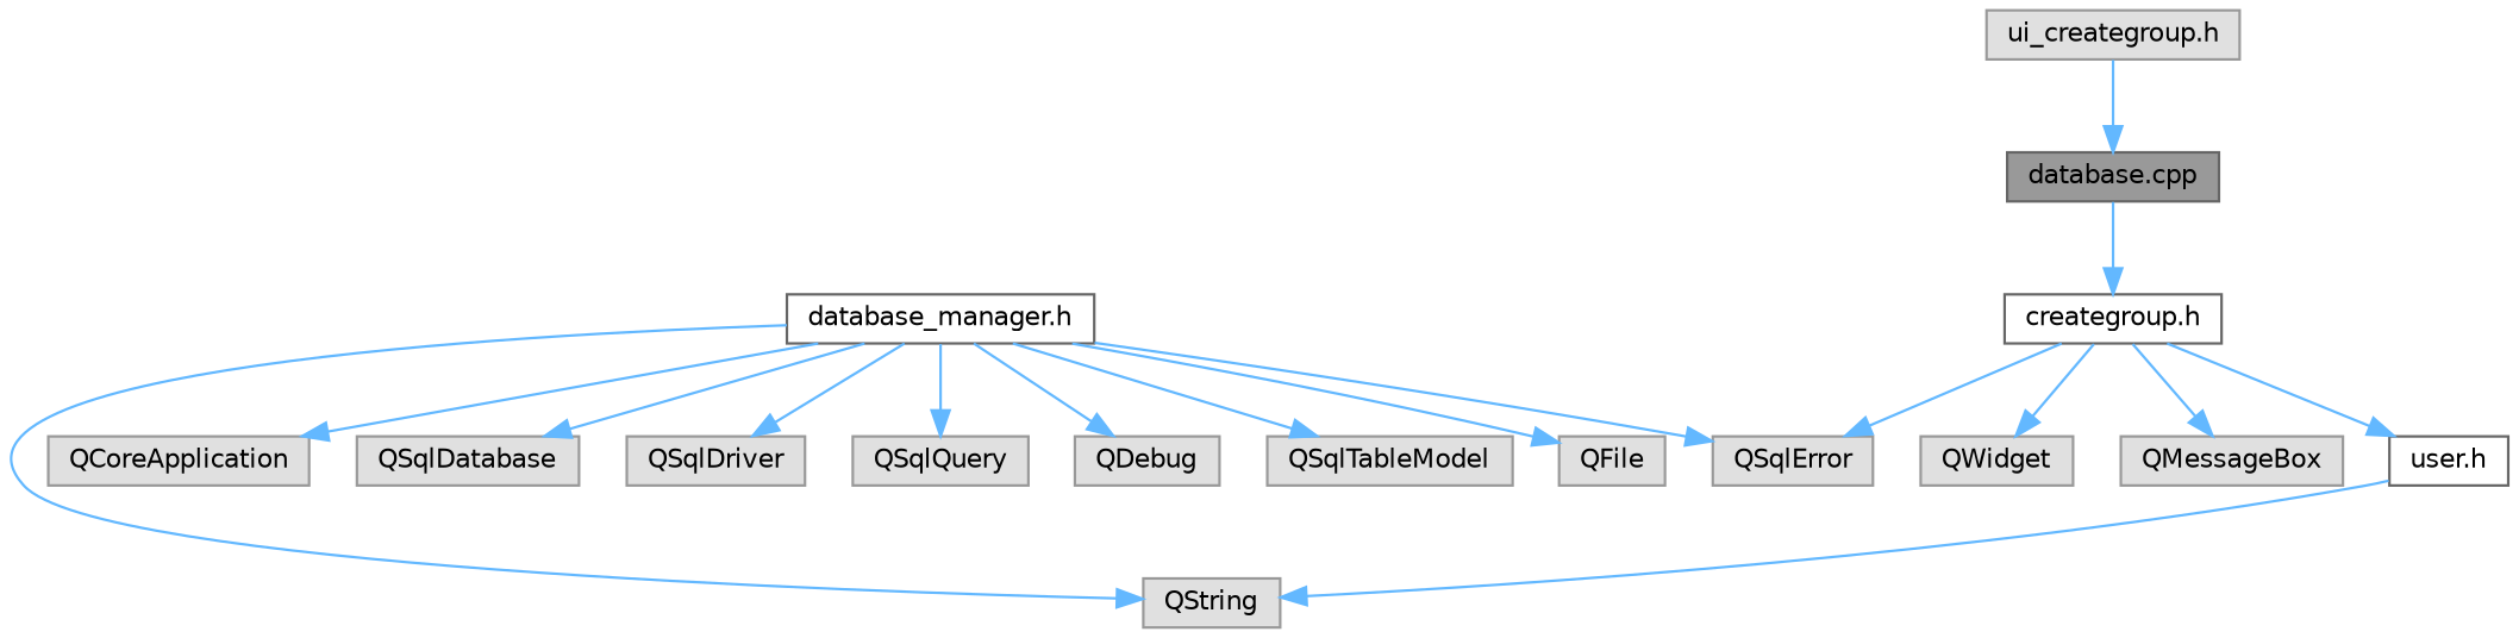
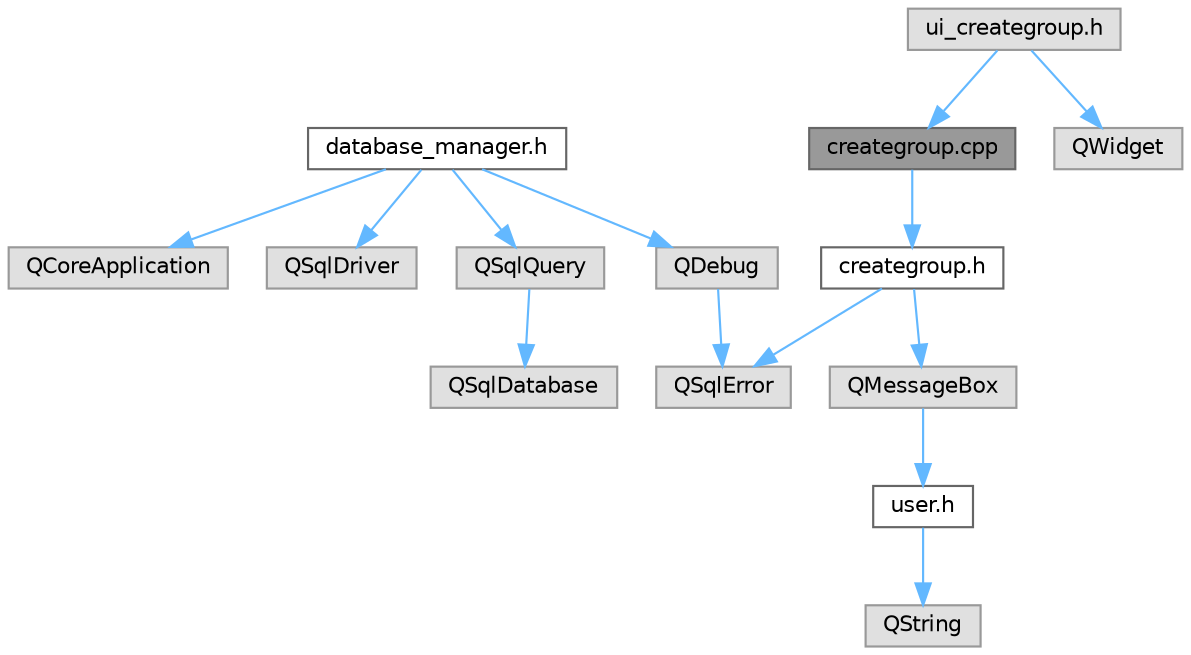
  digraph {
    node [color=grey60 fillcolor="#E0E0E0" fontname=Helvetica fontsize=10 shape=box style=filled]
    edge [color=steelblue1 fontname=Helvetica fontsize=10 labelfontname=Helvetica labelfontsize=10 style=solid]
-   n1 [color=gray40 fillcolor=grey60 fontcolor=black height=0.2 label="database.cpp" width=0.4]
+   n1 [color=gray40 fillcolor=grey60 fontcolor=black height=0.2 label="creategroup.cpp" width=0.4]
    n2 [color=grey40 fillcolor=white height=0.2 label="creategroup.h" width=0.4]
    n3 [height=0.2 label=QWidget width=0.4]
    n4 [height=0.2 label=QMessageBox width=0.4]
    n5 [color=grey40 fillcolor=white height=0.2 label="user.h" width=0.4]
    n6 [height=0.2 label=QSqlError width=0.4]
    n7 [height=0.2 label="ui_creategroup.h" width=0.4]
    n8 [color=grey40 fillcolor=white height=0.2 label="database_manager.h" width=0.4]
    n9 [height=0.2 label=QString width=0.4]
    n10 [height=0.2 label=QCoreApplication width=0.4]
    n11 [height=0.2 label=QSqlDatabase width=0.4]
    n12 [height=0.2 label=QSqlDriver width=0.4]
    n13 [height=0.2 label=QSqlQuery width=0.4]
    n14 [height=0.2 label=QDebug width=0.4]
-   n15 [height=0.2 label=QSqlTableModel width=0.4]
-   n16 [height=0.2 label=QFile width=0.4]
    n1 -> n2
-   n2 -> n3
+   n7 -> n3
    n2 -> n4
-   n2 -> n5
+   n4 -> n5
    n2 -> n6
    n5 -> n9
    n7 -> n1
-   n8 -> n6
-   n8 -> n9
+   n14 -> n6
    n8 -> n10
-   n8 -> n11
+   n13 -> n11
    n8 -> n12
    n8 -> n13
    n8 -> n14
-   n8 -> n15
-   n8 -> n16
  }
